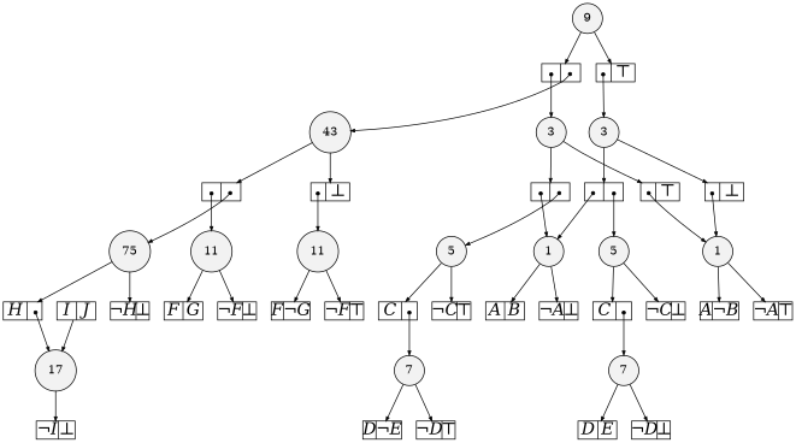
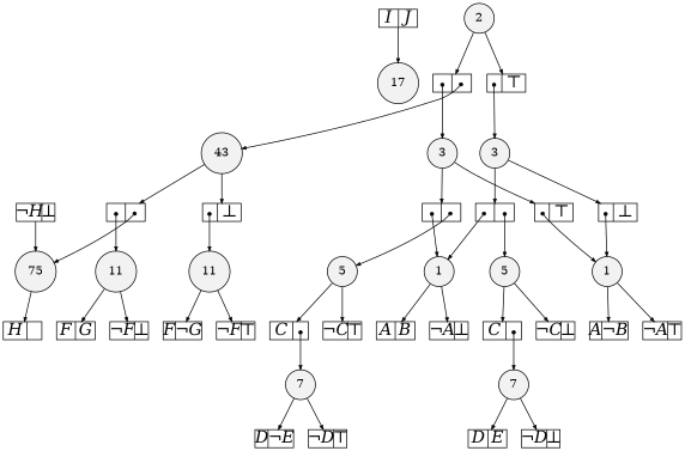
  digraph {
    node [fillcolor=white shape=record style=filled fixedsize=true fontname="Times-Italic" fontsize=20]
    edge [arrowsize=.50]
    n1 [fillcolor=gray95 height=.25 label=17 shape=circle width=.25 fixedsize="" fontname="" fontsize=""]
    n2 [fillcolor=gray95 height=.25 label=75 shape=circle width=.25 fixedsize="" fontname="" fontsize=""]
    n3 [fillcolor=gray95 height=.25 label=43 shape=circle width=.25 fixedsize="" fontname="" fontsize=""]
    n4 [fillcolor=gray95 height=.25 label=11 shape=circle width=.25 fixedsize="" fontname="" fontsize=""]
    n5 [fillcolor=gray95 height=.25 label=11 shape=circle width=.25 fixedsize="" fontname="" fontsize=""]
-   n6 [fillcolor=gray95 height=.25 label=9 shape=circle width=.25 fixedsize="" fontname="" fontsize=""]
+   n6 [fillcolor=gray95 height=.25 label=2 shape=circle width=.25 fixedsize="" fontname="" fontsize=""]
    n7 [fillcolor=gray95 height=.25 label=7 shape=circle width=.25 fixedsize="" fontname="" fontsize=""]
    n8 [fillcolor=gray95 height=.25 label=7 shape=circle width=.25 fixedsize="" fontname="" fontsize=""]
    n9 [fillcolor=gray95 height=.25 label=5 shape=circle width=.25 fixedsize="" fontname="" fontsize=""]
    n10 [fillcolor=gray95 height=.25 label=5 shape=circle width=.25 fixedsize="" fontname="" fontsize=""]
    n11 [fillcolor=gray95 height=.25 label=3 shape=circle width=.25 fixedsize="" fontname="" fontsize=""]
    n12 [fillcolor=gray95 height=.25 label=3 shape=circle width=.25 fixedsize="" fontname="" fontsize=""]
    n13 [fillcolor=gray95 height=.25 label=1 shape=circle width=.25 fixedsize="" fontname="" fontsize=""]
    n14 [fillcolor=gray95 height=.25 label=1 shape=circle width=.25 fixedsize="" fontname="" fontsize=""]
-   n15 [height=.30 label="<L>&not;I|<R>&#8869;" width=.65]
    n16 [height=.30 label="<L>H|<R>" width=.65]
    n17 [height=.30 label="<L>&not;H|<R>&#8869;" width=.65]
    n18 [height=.30 label="<L>|<R>" width=.65]
    n19 [height=.30 label="<L>|<R>&#8869;" width=.65]
    n20 [height=.30 label="<L>F|<R>G" width=.65]
    n21 [height=.30 label="<L>&not;F|<R>&#8869;" width=.65]
    n22 [height=.30 label="<L>F|<R>&not;G" width=.65]
    n23 [height=.30 label="<L>&not;F|<R>&#8868;" width=.65]
    n24 [height=.30 label="<L>|<R>" width=.65]
    n25 [height=.30 label="<L>|<R>&#8868;" width=.65]
    n26 [height=.30 label="<L>D|<R>E" width=.65]
    n27 [height=.30 label="<L>&not;D|<R>&#8869;" width=.65]
    n28 [height=.30 label="<L>D|<R>&not;E" width=.65]
    n29 [height=.30 label="<L>&not;D|<R>&#8868;" width=.65]
    n30 [height=.30 label="<L>C|<R>" width=.65]
    n31 [height=.30 label="<L>&not;C|<R>&#8868;" width=.65]
    n32 [height=.30 label="<L>C|<R>" width=.65]
    n33 [height=.30 label="<L>&not;C|<R>&#8869;" width=.65]
    n34 [height=.30 label="<L>|<R>" width=.65]
    n35 [height=.30 label="<L>|<R>&#8868;" width=.65]
    n36 [height=.30 label="<L>|<R>" width=.65]
    n37 [height=.30 label="<L>|<R>&#8869;" width=.65]
    n38 [height=.30 label="<L>A|<R>B" width=.65]
    n39 [height=.30 label="<L>&not;A|<R>&#8869;" width=.65]
    n40 [height=.30 label="<L>A|<R>&not;B" width=.65]
    n41 [height=.30 label="<L>&not;A|<R>&#8868;" width=.65]
    n42 [height=.30 label="<L>I|<R>J" width=.65]
    subgraph sub_1 {
      rank=same
      n1
    }
    subgraph sub_2 {
      rank=same
      n2
    }
    subgraph sub_3 {
      rank=same
      n3
    }
    subgraph sub_4 {
      rank=same
      n4
      n5
    }
    subgraph sub_5 {
      rank=same
      n6
    }
    subgraph sub_6 {
      rank=same
      n7
      n8
    }
    subgraph sub_7 {
      rank=same
      n9
      n10
    }
    subgraph sub_8 {
      rank=same
      n11
      n12
    }
    subgraph sub_9 {
      rank=same
      n13
      n14
    }
-   n1 -> n15
    n2 -> n16
-   n2 -> n17
+   n17 -> n2
    n3 -> n18
    n3 -> n19
    n4 -> n20
    n4 -> n21
    n5 -> n22
    n5 -> n23
    n6 -> n24
    n6 -> n25
    n7 -> n26
    n7 -> n27
    n8 -> n28
    n8 -> n29
    n9 -> n30
    n9 -> n31
    n10 -> n32
    n10 -> n33
    n11 -> n34
    n11 -> n35
    n12 -> n36
    n12 -> n37
    n13 -> n38
    n13 -> n39
    n14 -> n40
    n14 -> n41
-   n16 -> n1 [arrowtail=dot dir=both tailclip=false tailport="R:c"]
    n18 -> n2 [arrowtail=dot dir=both tailclip=false tailport="R:c"]
    n18 -> n4 [arrowtail=dot dir=both tailclip=false tailport="L:c"]
    n19 -> n5 [arrowtail=dot dir=both tailclip=false tailport="L:c"]
    n24 -> n3 [arrowtail=dot dir=both tailclip=false tailport="R:c"]
    n24 -> n11 [arrowtail=dot dir=both tailclip=false tailport="L:c"]
    n25 -> n12 [arrowtail=dot dir=both tailclip=false tailport="L:c"]
    n30 -> n8 [arrowtail=dot dir=both tailclip=false tailport="R:c"]
    n32 -> n7 [arrowtail=dot dir=both tailclip=false tailport="R:c"]
    n34 -> n9 [arrowtail=dot dir=both tailclip=false tailport="R:c"]
    n34 -> n13 [arrowtail=dot dir=both tailclip=false tailport="L:c"]
    n35 -> n14 [arrowtail=dot dir=both tailclip=false tailport="L:c"]
    n36 -> n10 [arrowtail=dot dir=both tailclip=false tailport="R:c"]
    n36 -> n13 [arrowtail=dot dir=both tailclip=false tailport="L:c"]
    n37 -> n14 [arrowtail=dot dir=both tailclip=false tailport="L:c"]
    n42 -> n1
  }
